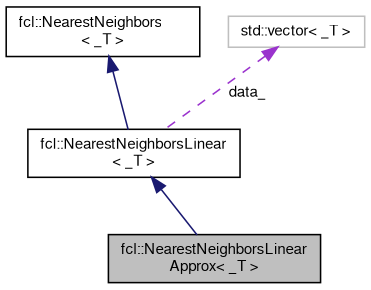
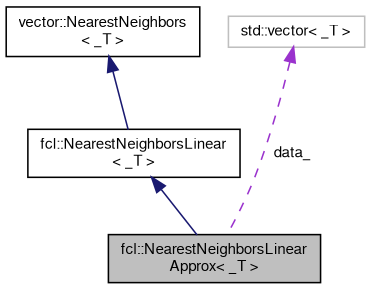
  digraph {
    node [color=black fillcolor=white fontname=FreeSans fontsize=10 shape=record style=filled]
    edge [color=midnightblue dir=back fontname=FreeSans fontsize=10 labelfontname=FreeSans labelfontsize=10 style=solid]
    n1 [fillcolor=grey75 fontcolor=black height=0.2 label="fcl::NearestNeighborsLinear\lApprox\< _T \>" width=0.4]
    n2 [height=0.2 label="fcl::NearestNeighborsLinear\l\< _T \>" width=0.4]
-   n3 [height=0.2 label="fcl::NearestNeighbors\l\< _T \>" width=0.4]
+   n3 [height=0.2 label="vector::NearestNeighbors\l\< _T \>" width=0.4]
    n4 [color=grey75 height=0.2 label="std::vector\< _T \>" width=0.4]
    n2 -> n1
    n3 -> n2
-   n4 -> n2 [color=darkorchid3 label=" data_" style=dashed]
+   n4 -> n1 [color=darkorchid3 label=" data_" style=dashed]
  }
